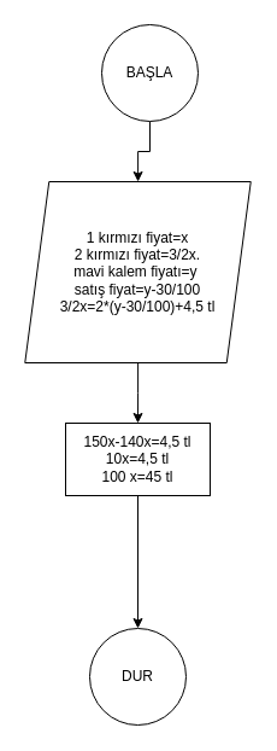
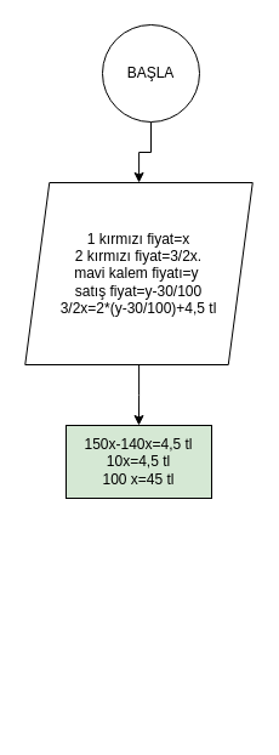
  <mxCell id="0" />
  <mxCell id="1" parent="0" />
- <mxCell id="2" value="DUR" style="ellipse;whiteSpace=wrap;html=1;aspect=fixed;" vertex="1" parent="1"><mxGeometry x="74" y="520" width="80" height="80" as="geometry" /></mxCell>
  <mxCell id="3" value="" style="edgeStyle=orthogonalEdgeStyle;rounded=0;orthogonalLoop=1;jettySize=auto;html=1;" edge="1" parent="1" source="4" target="6"><mxGeometry relative="1" as="geometry" /></mxCell>
  <mxCell id="4" value="BAŞLA" style="ellipse;whiteSpace=wrap;html=1;aspect=fixed;" vertex="1" parent="1"><mxGeometry x="84" y="20" width="80" height="80" as="geometry" /></mxCell>
  <mxCell id="5" value="" style="edgeStyle=orthogonalEdgeStyle;rounded=0;orthogonalLoop=1;jettySize=auto;html=1;" edge="1" parent="1" source="6" target="8"><mxGeometry relative="1" as="geometry" /></mxCell>
  <mxCell id="6" value="1 kırmızı fiyat=x&lt;br&gt;2 kırmızı fiyat=3/2x.&lt;br&gt;mavi kalem fiyatı=y&amp;nbsp;&lt;br&gt;satış fiyat=y-30/100&lt;br&gt;3/2x=2*(y-30/100)+4,5 tl" style="shape=parallelogram;perimeter=parallelogramPerimeter;whiteSpace=wrap;html=1;fixedSize=1;" vertex="1" parent="1"><mxGeometry x="20.25" y="150" width="187.5" height="150" as="geometry" /></mxCell>
- <mxCell id="7" style="edgeStyle=orthogonalEdgeStyle;rounded=0;orthogonalLoop=1;jettySize=auto;html=1;" edge="1" parent="1" source="8" target="2"><mxGeometry relative="1" as="geometry" /></mxCell>
- <mxCell id="8" value="150x-140x=4,5 tl&lt;br&gt;10x=4,5 tl&lt;br&gt;100 x=45 tl" style="rounded=0;whiteSpace=wrap;html=1;" vertex="1" parent="1"><mxGeometry x="54" y="350" width="120" height="60" as="geometry" /></mxCell>
+ <mxCell id="8" value="150x-140x=4,5 tl&lt;br&gt;10x=4,5 tl&lt;br&gt;100 x=45 tl" style="rounded=0;whiteSpace=wrap;html=1;fillColor=#d5e8d4;" vertex="1" parent="1"><mxGeometry x="54" y="350" width="120" height="60" as="geometry" /></mxCell>
